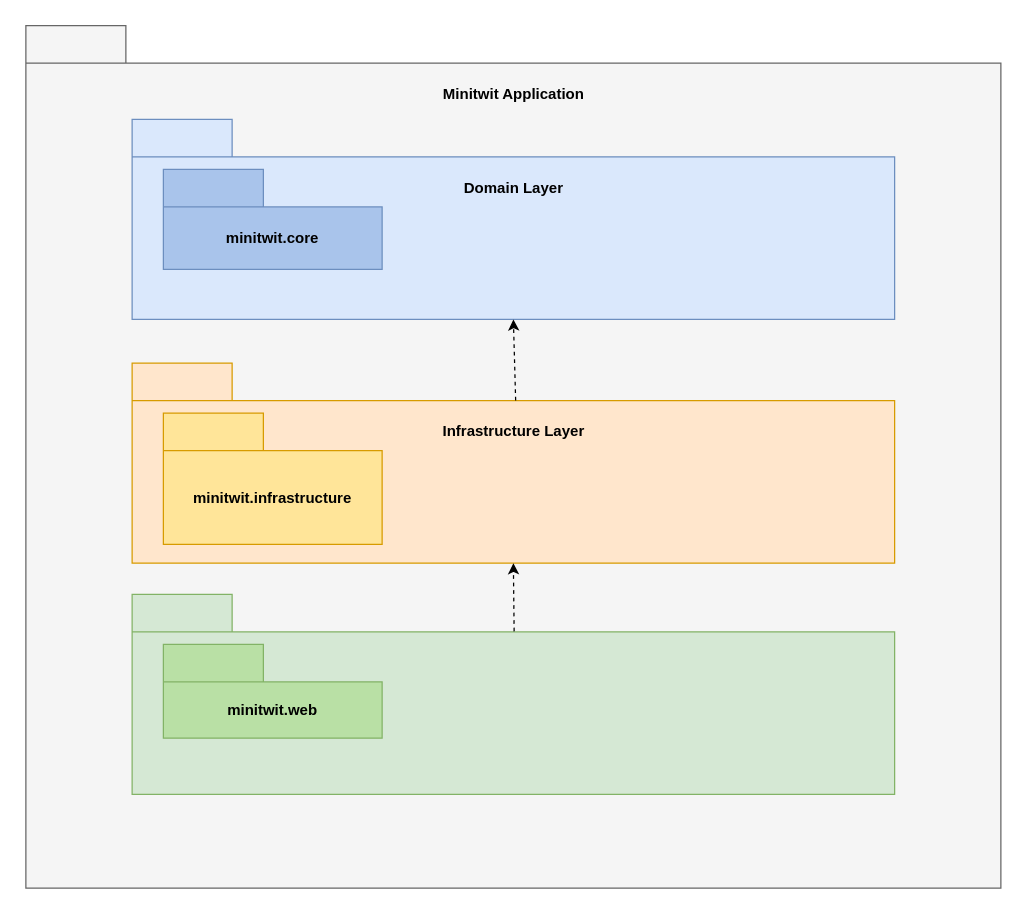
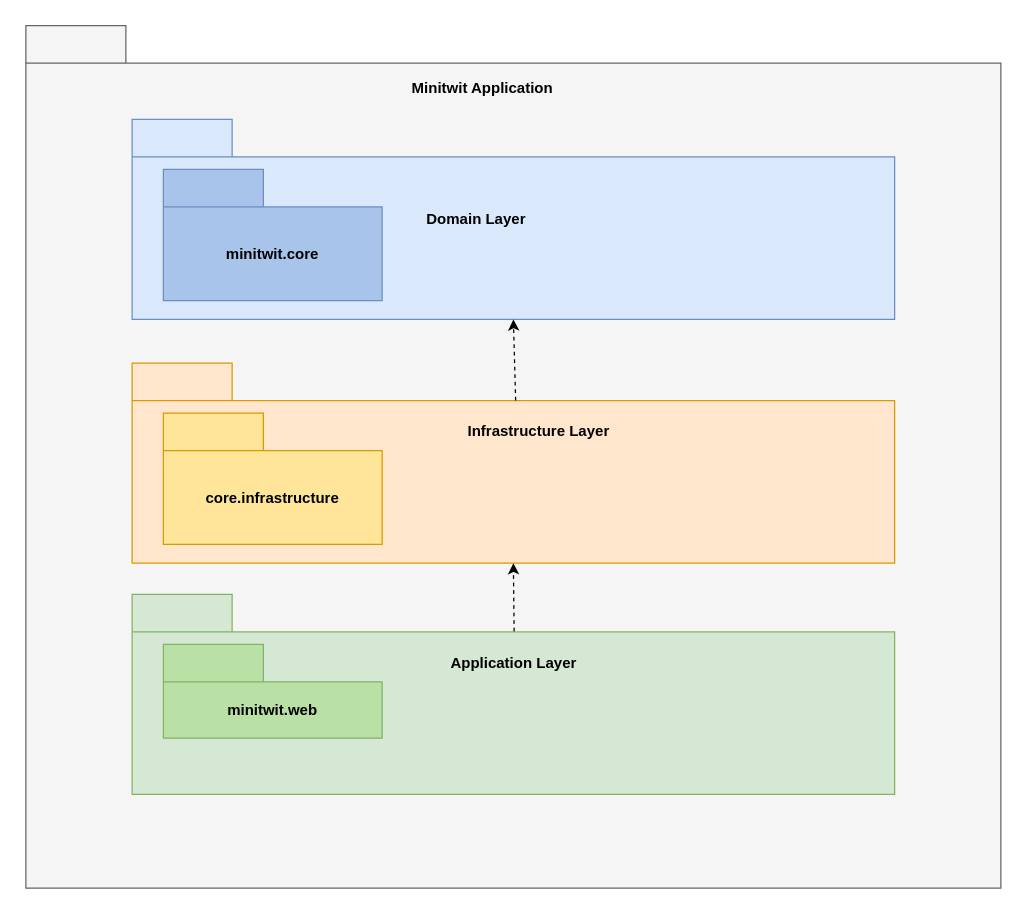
  <mxCell id="0" />
  <mxCell id="1" parent="0" />
  <mxCell id="2" value="" style="shape=folder;fontStyle=1;tabWidth=80;tabHeight=30;tabPosition=left;html=1;boundedLbl=1;whiteSpace=wrap;fillColor=#f5f5f5;fontColor=#333333;strokeColor=#666666;" vertex="1" parent="1"><mxGeometry x="20" y="20" width="780" height="690" as="geometry" /></mxCell>
- <mxCell id="3" value="&lt;b&gt;Minitwit Application&lt;/b&gt;" style="text;html=1;align=center;verticalAlign=middle;resizable=0;points=[];autosize=1;strokeColor=none;fillColor=none;" vertex="1" parent="1"><mxGeometry x="340" y="60" width="140" height="30" as="geometry" /></mxCell>
+ <mxCell id="3" value="&lt;b&gt;Minitwit Application&lt;/b&gt;" style="text;html=1;align=center;verticalAlign=middle;resizable=0;points=[];autosize=1;strokeColor=none;fillColor=none;" vertex="1" parent="1"><mxGeometry x="315" y="55" width="140" height="30" as="geometry" /></mxCell>
  <mxCell id="4" value="" style="shape=folder;fontStyle=1;tabWidth=80;tabHeight=30;tabPosition=left;html=1;boundedLbl=1;whiteSpace=wrap;fillColor=#dae8fc;strokeColor=#6c8ebf;" vertex="1" parent="1"><mxGeometry x="105" y="95" width="610" height="160" as="geometry" /></mxCell>
- <mxCell id="5" value="&lt;b&gt;Domain Layer&lt;/b&gt;" style="text;html=1;align=center;verticalAlign=middle;resizable=0;points=[];autosize=1;strokeColor=none;fillColor=none;" vertex="1" parent="1"><mxGeometry x="360" y="135" width="100" height="30" as="geometry" /></mxCell>
+ <mxCell id="5" value="&lt;b&gt;Domain Layer&lt;/b&gt;" style="text;html=1;align=center;verticalAlign=middle;resizable=0;points=[];autosize=1;strokeColor=none;fillColor=none;" vertex="1" parent="1"><mxGeometry x="330" y="160" width="100" height="30" as="geometry" /></mxCell>
  <mxCell id="6" value="" style="shape=folder;fontStyle=1;tabWidth=80;tabHeight=30;tabPosition=left;html=1;boundedLbl=1;whiteSpace=wrap;fillColor=#ffe6cc;strokeColor=#d79b00;" vertex="1" parent="1"><mxGeometry x="105" y="290" width="610" height="160" as="geometry" /></mxCell>
- <mxCell id="7" value="&lt;b&gt;Infrastructure Layer&lt;/b&gt;" style="text;html=1;align=center;verticalAlign=middle;resizable=0;points=[];autosize=1;strokeColor=none;fillColor=none;" vertex="1" parent="1"><mxGeometry x="340" y="330" width="140" height="30" as="geometry" /></mxCell>
+ <mxCell id="7" value="&lt;b&gt;Infrastructure Layer&lt;/b&gt;" style="text;html=1;align=center;verticalAlign=middle;resizable=0;points=[];autosize=1;strokeColor=none;fillColor=none;" vertex="1" parent="1"><mxGeometry x="360" y="330" width="140" height="30" as="geometry" /></mxCell>
  <mxCell id="8" value="" style="shape=folder;fontStyle=1;tabWidth=80;tabHeight=30;tabPosition=left;html=1;boundedLbl=1;whiteSpace=wrap;fillColor=#d5e8d4;strokeColor=#82b366;" vertex="1" parent="1"><mxGeometry x="105" y="475" width="610" height="160" as="geometry" /></mxCell>
+ <mxCell id="9" value="&lt;b&gt;Application Layer&lt;/b&gt;" style="text;html=1;align=center;verticalAlign=middle;resizable=0;points=[];autosize=1;strokeColor=none;fillColor=none;" vertex="1" parent="1"><mxGeometry x="350" y="515" width="120" height="30" as="geometry" /></mxCell>
  <mxCell id="10" value="minitwit.web" style="shape=folder;fontStyle=1;tabWidth=80;tabHeight=30;tabPosition=left;html=1;boundedLbl=1;whiteSpace=wrap;fillColor=#B9E0A5;strokeColor=#82b366;" vertex="1" parent="1"><mxGeometry x="130" y="515" width="175" height="75" as="geometry" /></mxCell>
- <mxCell id="11" value="minitwit.infrastructure" style="shape=folder;fontStyle=1;tabWidth=80;tabHeight=30;tabPosition=left;html=1;boundedLbl=1;whiteSpace=wrap;fillColor=#FFE599;strokeColor=#d79b00;" vertex="1" parent="1"><mxGeometry x="130" y="330" width="175" height="105" as="geometry" /></mxCell>
- <mxCell id="12" value="minitwit.core" style="shape=folder;fontStyle=1;tabWidth=80;tabHeight=30;tabPosition=left;html=1;boundedLbl=1;whiteSpace=wrap;fillColor=#A9C4EB;strokeColor=#6c8ebf;" vertex="1" parent="1"><mxGeometry x="130" y="135" width="175" height="80" as="geometry" /></mxCell>
+ <mxCell id="11" value="core.infrastructure" style="shape=folder;fontStyle=1;tabWidth=80;tabHeight=30;tabPosition=left;html=1;boundedLbl=1;whiteSpace=wrap;fillColor=#FFE599;strokeColor=#d79b00;" vertex="1" parent="1"><mxGeometry x="130" y="330" width="175" height="105" as="geometry" /></mxCell>
+ <mxCell id="12" value="minitwit.core" style="shape=folder;fontStyle=1;tabWidth=80;tabHeight=30;tabPosition=left;html=1;boundedLbl=1;whiteSpace=wrap;fillColor=#A9C4EB;strokeColor=#6c8ebf;" vertex="1" parent="1"><mxGeometry x="130" y="135" width="175" height="105" as="geometry" /></mxCell>
  <mxCell id="13" value="" style="endArrow=classic;html=1;rounded=0;entryX=0.5;entryY=1;entryDx=0;entryDy=0;entryPerimeter=0;exitX=0.503;exitY=0.187;exitDx=0;exitDy=0;exitPerimeter=0;dashed=1;" edge="1" parent="1" source="6" target="4"><mxGeometry width="50" height="50" relative="1" as="geometry"><mxPoint x="480" y="390" as="sourcePoint" /><mxPoint x="530" y="340" as="targetPoint" /></mxGeometry></mxCell>
  <mxCell id="14" value="" style="endArrow=classic;html=1;rounded=0;entryX=0.5;entryY=1;entryDx=0;entryDy=0;entryPerimeter=0;dashed=1;exitX=0.501;exitY=0.185;exitDx=0;exitDy=0;exitPerimeter=0;" edge="1" parent="1" source="8" target="6"><mxGeometry width="50" height="50" relative="1" as="geometry"><mxPoint x="432" y="335" as="sourcePoint" /><mxPoint x="430" y="270" as="targetPoint" /></mxGeometry></mxCell>
